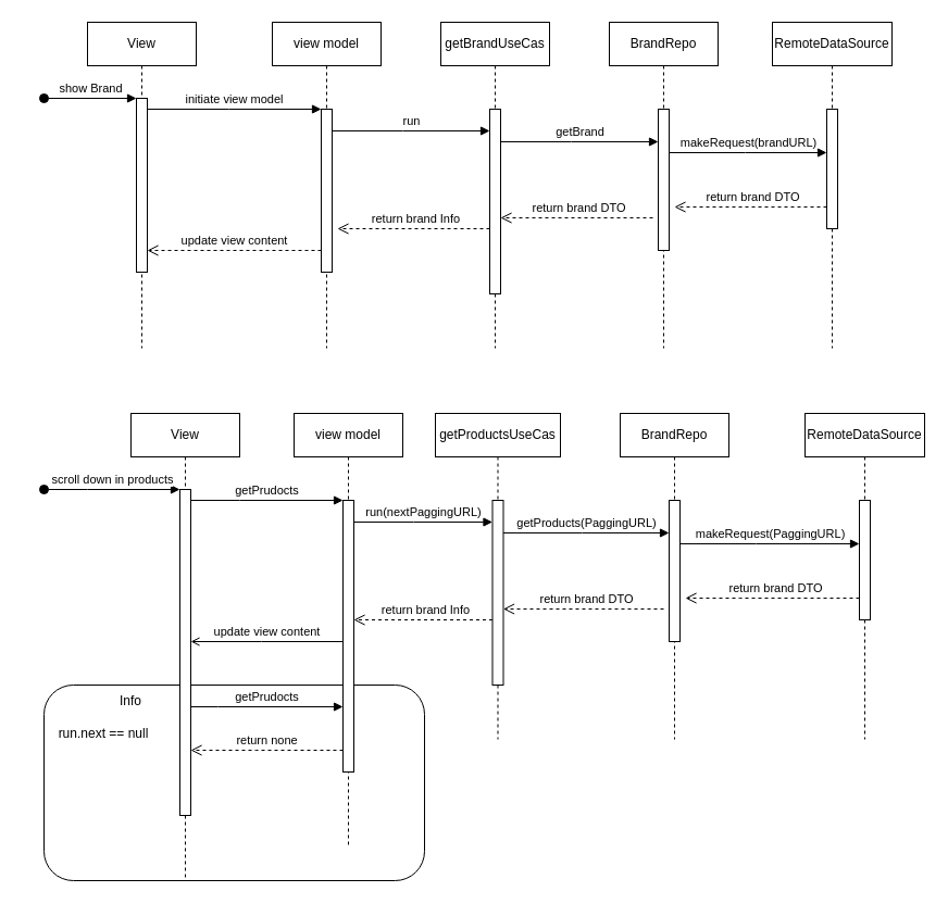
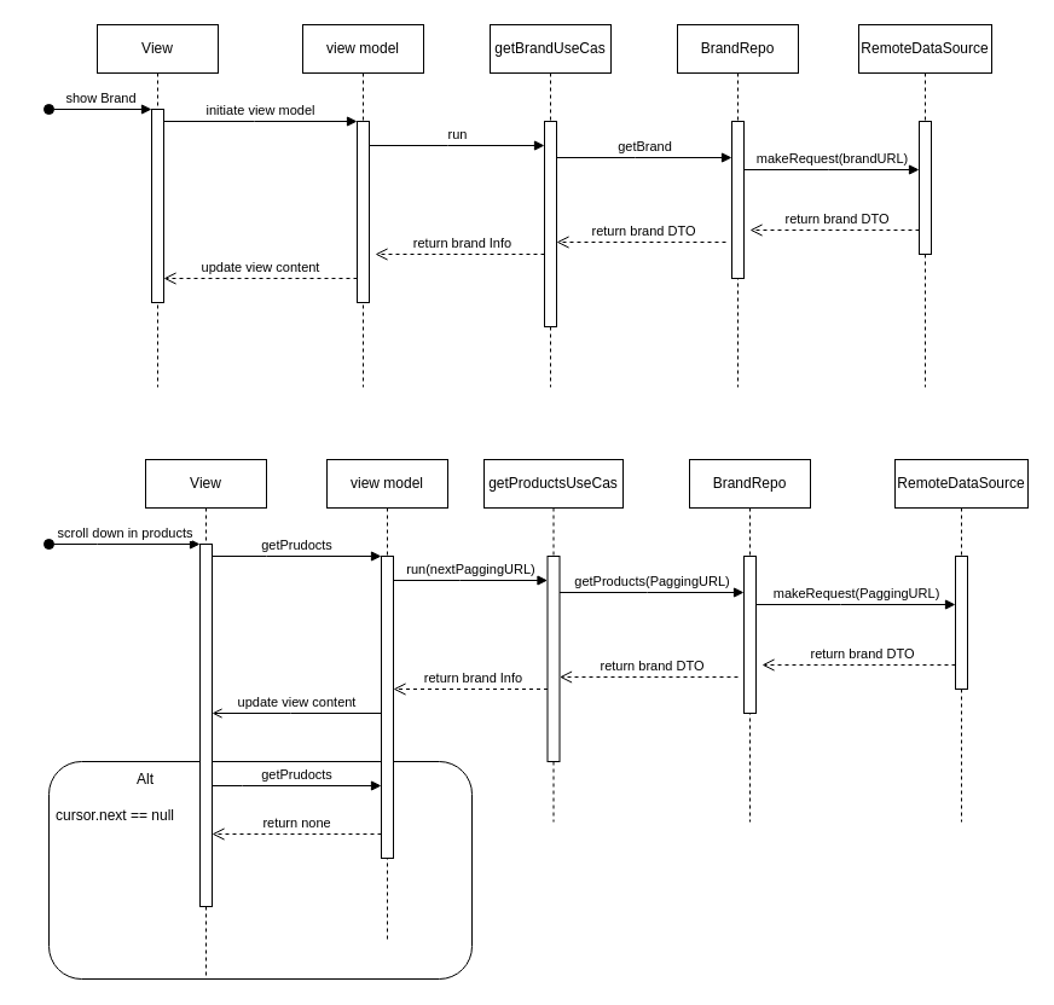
  <mxCell id="0" />
  <mxCell id="1" parent="0" />
  <mxCell id="2" value="" style="rounded=1;whiteSpace=wrap;html=1;" vertex="1" parent="1"><mxGeometry x="40" y="630" width="350" height="180" as="geometry" /></mxCell>
  <mxCell id="3" value="View" style="shape=umlLifeline;perimeter=lifelinePerimeter;whiteSpace=wrap;html=1;container=0;dropTarget=0;collapsible=0;recursiveResize=0;outlineConnect=0;portConstraint=eastwest;newEdgeStyle={&quot;edgeStyle&quot;:&quot;elbowEdgeStyle&quot;,&quot;elbow&quot;:&quot;vertical&quot;,&quot;curved&quot;:0,&quot;rounded&quot;:0};" parent="1" vertex="1"><mxGeometry x="80" y="20" width="100" height="300" as="geometry" /></mxCell>
  <mxCell id="4" value="" style="html=1;points=[];perimeter=orthogonalPerimeter;outlineConnect=0;targetShapes=umlLifeline;portConstraint=eastwest;newEdgeStyle={&quot;edgeStyle&quot;:&quot;elbowEdgeStyle&quot;,&quot;elbow&quot;:&quot;vertical&quot;,&quot;curved&quot;:0,&quot;rounded&quot;:0};" parent="3" vertex="1"><mxGeometry x="45" y="70" width="10" height="160" as="geometry" /></mxCell>
  <mxCell id="5" value="show Brand" style="html=1;verticalAlign=bottom;startArrow=oval;endArrow=block;startSize=8;edgeStyle=elbowEdgeStyle;elbow=vertical;curved=0;rounded=0;" parent="3" target="4" edge="1"><mxGeometry relative="1" as="geometry"><mxPoint x="-40" y="70" as="sourcePoint" /><Array as="points"><mxPoint x="-40" y="70" /></Array></mxGeometry></mxCell>
  <mxCell id="6" value="view model" style="shape=umlLifeline;perimeter=lifelinePerimeter;whiteSpace=wrap;html=1;container=0;dropTarget=0;collapsible=0;recursiveResize=0;outlineConnect=0;portConstraint=eastwest;newEdgeStyle={&quot;edgeStyle&quot;:&quot;elbowEdgeStyle&quot;,&quot;elbow&quot;:&quot;vertical&quot;,&quot;curved&quot;:0,&quot;rounded&quot;:0};" parent="1" vertex="1"><mxGeometry x="250" y="20" width="100" height="300" as="geometry" /></mxCell>
  <mxCell id="7" value="" style="html=1;points=[];perimeter=orthogonalPerimeter;outlineConnect=0;targetShapes=umlLifeline;portConstraint=eastwest;newEdgeStyle={&quot;edgeStyle&quot;:&quot;elbowEdgeStyle&quot;,&quot;elbow&quot;:&quot;vertical&quot;,&quot;curved&quot;:0,&quot;rounded&quot;:0};" parent="6" vertex="1"><mxGeometry x="45" y="80" width="10" height="150" as="geometry" /></mxCell>
  <mxCell id="8" value="initiate view model" style="html=1;verticalAlign=bottom;endArrow=block;edgeStyle=elbowEdgeStyle;elbow=vertical;curved=0;rounded=0;" parent="1" source="4" target="7" edge="1"><mxGeometry relative="1" as="geometry"><mxPoint x="225" y="110" as="sourcePoint" /><Array as="points"><mxPoint x="210" y="100" /></Array></mxGeometry></mxCell>
  <mxCell id="9" value="update view content" style="html=1;verticalAlign=bottom;endArrow=open;dashed=1;endSize=8;edgeStyle=elbowEdgeStyle;elbow=vertical;curved=0;rounded=0;" parent="1" source="7" target="4" edge="1"><mxGeometry relative="1" as="geometry"><mxPoint x="225" y="185" as="targetPoint" /><Array as="points"><mxPoint x="230" y="230" /></Array></mxGeometry></mxCell>
  <mxCell id="10" value="getBrandUseCas" style="shape=umlLifeline;perimeter=lifelinePerimeter;whiteSpace=wrap;html=1;container=0;dropTarget=0;collapsible=0;recursiveResize=0;outlineConnect=0;portConstraint=eastwest;newEdgeStyle={&quot;edgeStyle&quot;:&quot;elbowEdgeStyle&quot;,&quot;elbow&quot;:&quot;vertical&quot;,&quot;curved&quot;:0,&quot;rounded&quot;:0};" vertex="1" parent="1"><mxGeometry x="405" y="20" width="100" height="300" as="geometry" /></mxCell>
  <mxCell id="11" value="" style="html=1;points=[];perimeter=orthogonalPerimeter;outlineConnect=0;targetShapes=umlLifeline;portConstraint=eastwest;newEdgeStyle={&quot;edgeStyle&quot;:&quot;elbowEdgeStyle&quot;,&quot;elbow&quot;:&quot;vertical&quot;,&quot;curved&quot;:0,&quot;rounded&quot;:0};" vertex="1" parent="10"><mxGeometry x="45" y="80" width="10" height="170" as="geometry" /></mxCell>
  <mxCell id="12" value="run" style="html=1;verticalAlign=bottom;endArrow=block;edgeStyle=elbowEdgeStyle;elbow=vertical;curved=0;rounded=0;" edge="1" parent="1" source="7" target="11"><mxGeometry relative="1" as="geometry"><mxPoint x="310" y="120" as="sourcePoint" /><Array as="points"><mxPoint x="370" y="120" /></Array><mxPoint x="455" y="120" as="targetPoint" /></mxGeometry></mxCell>
  <mxCell id="13" value="BrandRepo" style="shape=umlLifeline;perimeter=lifelinePerimeter;whiteSpace=wrap;html=1;container=0;dropTarget=0;collapsible=0;recursiveResize=0;outlineConnect=0;portConstraint=eastwest;newEdgeStyle={&quot;edgeStyle&quot;:&quot;elbowEdgeStyle&quot;,&quot;elbow&quot;:&quot;vertical&quot;,&quot;curved&quot;:0,&quot;rounded&quot;:0};" vertex="1" parent="1"><mxGeometry x="560" y="20" width="100" height="300" as="geometry" /></mxCell>
  <mxCell id="14" value="" style="html=1;points=[];perimeter=orthogonalPerimeter;outlineConnect=0;targetShapes=umlLifeline;portConstraint=eastwest;newEdgeStyle={&quot;edgeStyle&quot;:&quot;elbowEdgeStyle&quot;,&quot;elbow&quot;:&quot;vertical&quot;,&quot;curved&quot;:0,&quot;rounded&quot;:0};" vertex="1" parent="13"><mxGeometry x="45" y="80" width="10" height="130" as="geometry" /></mxCell>
  <mxCell id="15" value="getBrand" style="html=1;verticalAlign=bottom;endArrow=block;edgeStyle=elbowEdgeStyle;elbow=vertical;curved=0;rounded=0;" edge="1" parent="1"><mxGeometry relative="1" as="geometry"><mxPoint x="460" y="130" as="sourcePoint" /><Array as="points"><mxPoint x="525" y="130" /></Array><mxPoint x="605" y="130" as="targetPoint" /></mxGeometry></mxCell>
  <mxCell id="16" value="RemoteDataSource" style="shape=umlLifeline;perimeter=lifelinePerimeter;whiteSpace=wrap;html=1;container=0;dropTarget=0;collapsible=0;recursiveResize=0;outlineConnect=0;portConstraint=eastwest;newEdgeStyle={&quot;edgeStyle&quot;:&quot;elbowEdgeStyle&quot;,&quot;elbow&quot;:&quot;vertical&quot;,&quot;curved&quot;:0,&quot;rounded&quot;:0};" vertex="1" parent="1"><mxGeometry x="710" y="20" width="110" height="300" as="geometry" /></mxCell>
  <mxCell id="17" value="" style="html=1;points=[];perimeter=orthogonalPerimeter;outlineConnect=0;targetShapes=umlLifeline;portConstraint=eastwest;newEdgeStyle={&quot;edgeStyle&quot;:&quot;elbowEdgeStyle&quot;,&quot;elbow&quot;:&quot;vertical&quot;,&quot;curved&quot;:0,&quot;rounded&quot;:0};" vertex="1" parent="16"><mxGeometry x="50" y="80" width="10" height="110" as="geometry" /></mxCell>
  <mxCell id="18" value="makeRequest(brandURL)" style="html=1;verticalAlign=bottom;endArrow=block;edgeStyle=elbowEdgeStyle;elbow=vertical;curved=0;rounded=0;" edge="1" parent="1" source="14"><mxGeometry relative="1" as="geometry"><mxPoint x="620" y="140" as="sourcePoint" /><Array as="points"><mxPoint x="685" y="140" /></Array><mxPoint x="760" y="140" as="targetPoint" /></mxGeometry></mxCell>
  <mxCell id="19" value="return brand DTO" style="html=1;verticalAlign=bottom;endArrow=open;dashed=1;endSize=8;edgeStyle=elbowEdgeStyle;elbow=vertical;curved=0;rounded=0;" edge="1" parent="1" source="17"><mxGeometry x="-0.032" relative="1" as="geometry"><mxPoint x="620" y="190" as="targetPoint" /><Array as="points"><mxPoint x="670" y="190" /><mxPoint x="710" y="200" /></Array><mxPoint x="590" y="320" as="sourcePoint" /><mxPoint as="offset" /></mxGeometry></mxCell>
  <mxCell id="20" value="&lt;meta charset=&quot;utf-8&quot;&gt;&lt;span style=&quot;color: rgb(0, 0, 0); font-family: Helvetica; font-size: 11px; font-style: normal; font-variant-ligatures: normal; font-variant-caps: normal; font-weight: 400; letter-spacing: normal; orphans: 2; text-align: center; text-indent: 0px; text-transform: none; widows: 2; word-spacing: 0px; -webkit-text-stroke-width: 0px; white-space: nowrap; background-color: rgb(255, 255, 255); text-decoration-thickness: initial; text-decoration-style: initial; text-decoration-color: initial; display: inline !important; float: none;&quot;&gt;return brand DTO&lt;/span&gt;" style="html=1;verticalAlign=bottom;endArrow=open;dashed=1;endSize=8;edgeStyle=elbowEdgeStyle;elbow=vertical;curved=0;rounded=0;" edge="1" parent="1"><mxGeometry x="-0.032" relative="1" as="geometry"><mxPoint x="460" y="200" as="targetPoint" /><Array as="points"><mxPoint x="510" y="200" /><mxPoint x="550" y="210" /></Array><mxPoint x="600" y="200" as="sourcePoint" /><mxPoint as="offset" /></mxGeometry></mxCell>
  <mxCell id="21" value="return brand Info" style="html=1;verticalAlign=bottom;endArrow=open;dashed=1;endSize=8;edgeStyle=elbowEdgeStyle;elbow=vertical;curved=0;rounded=0;" edge="1" parent="1"><mxGeometry x="-0.032" relative="1" as="geometry"><mxPoint x="310" y="210" as="targetPoint" /><Array as="points"><mxPoint x="360" y="210" /><mxPoint x="400" y="220" /></Array><mxPoint x="450" y="210" as="sourcePoint" /><mxPoint as="offset" /></mxGeometry></mxCell>
  <mxCell id="22" value="View" style="shape=umlLifeline;perimeter=lifelinePerimeter;whiteSpace=wrap;html=1;container=0;dropTarget=0;collapsible=0;recursiveResize=0;outlineConnect=0;portConstraint=eastwest;newEdgeStyle={&quot;edgeStyle&quot;:&quot;elbowEdgeStyle&quot;,&quot;elbow&quot;:&quot;vertical&quot;,&quot;curved&quot;:0,&quot;rounded&quot;:0};" vertex="1" parent="1"><mxGeometry x="120" y="380" width="100" height="430" as="geometry" /></mxCell>
  <mxCell id="23" value="" style="html=1;points=[];perimeter=orthogonalPerimeter;outlineConnect=0;targetShapes=umlLifeline;portConstraint=eastwest;newEdgeStyle={&quot;edgeStyle&quot;:&quot;elbowEdgeStyle&quot;,&quot;elbow&quot;:&quot;vertical&quot;,&quot;curved&quot;:0,&quot;rounded&quot;:0};" vertex="1" parent="22"><mxGeometry x="45" y="70" width="10" height="300" as="geometry" /></mxCell>
  <mxCell id="24" value="scroll down in products" style="html=1;verticalAlign=bottom;startArrow=oval;endArrow=block;startSize=8;edgeStyle=elbowEdgeStyle;elbow=vertical;curved=0;rounded=0;" edge="1" parent="22" target="23"><mxGeometry relative="1" as="geometry"><mxPoint x="-80" y="70" as="sourcePoint" /><Array as="points"><mxPoint x="-40" y="70" /></Array></mxGeometry></mxCell>
  <mxCell id="25" value="view model" style="shape=umlLifeline;perimeter=lifelinePerimeter;whiteSpace=wrap;html=1;container=0;dropTarget=0;collapsible=0;recursiveResize=0;outlineConnect=0;portConstraint=eastwest;newEdgeStyle={&quot;edgeStyle&quot;:&quot;elbowEdgeStyle&quot;,&quot;elbow&quot;:&quot;vertical&quot;,&quot;curved&quot;:0,&quot;rounded&quot;:0};" vertex="1" parent="1"><mxGeometry x="270" y="380" width="100" height="400" as="geometry" /></mxCell>
  <mxCell id="26" value="" style="html=1;points=[];perimeter=orthogonalPerimeter;outlineConnect=0;targetShapes=umlLifeline;portConstraint=eastwest;newEdgeStyle={&quot;edgeStyle&quot;:&quot;elbowEdgeStyle&quot;,&quot;elbow&quot;:&quot;vertical&quot;,&quot;curved&quot;:0,&quot;rounded&quot;:0};" vertex="1" parent="25"><mxGeometry x="45" y="80" width="10" height="250" as="geometry" /></mxCell>
  <mxCell id="27" value="getPrudocts" style="html=1;verticalAlign=bottom;endArrow=block;edgeStyle=elbowEdgeStyle;elbow=vertical;curved=0;rounded=0;" edge="1" parent="1" source="23" target="26"><mxGeometry relative="1" as="geometry"><mxPoint x="235" y="470" as="sourcePoint" /><Array as="points"><mxPoint x="220" y="460" /></Array></mxGeometry></mxCell>
  <mxCell id="28" value="update view content" style="html=1;verticalAlign=bottom;endArrow=open;edgeStyle=elbowEdgeStyle;elbow=vertical;curved=0;rounded=0;" edge="1" parent="1" source="26" target="23"><mxGeometry relative="1" as="geometry"><mxPoint x="235" y="545" as="targetPoint" /><Array as="points"><mxPoint x="240" y="590" /></Array></mxGeometry></mxCell>
  <mxCell id="29" value="getProductsUseCas" style="shape=umlLifeline;perimeter=lifelinePerimeter;whiteSpace=wrap;html=1;container=0;dropTarget=0;collapsible=0;recursiveResize=0;outlineConnect=0;portConstraint=eastwest;newEdgeStyle={&quot;edgeStyle&quot;:&quot;elbowEdgeStyle&quot;,&quot;elbow&quot;:&quot;vertical&quot;,&quot;curved&quot;:0,&quot;rounded&quot;:0};" vertex="1" parent="1"><mxGeometry x="400" y="380" width="115" height="300" as="geometry" /></mxCell>
  <mxCell id="30" value="" style="html=1;points=[];perimeter=orthogonalPerimeter;outlineConnect=0;targetShapes=umlLifeline;portConstraint=eastwest;newEdgeStyle={&quot;edgeStyle&quot;:&quot;elbowEdgeStyle&quot;,&quot;elbow&quot;:&quot;vertical&quot;,&quot;curved&quot;:0,&quot;rounded&quot;:0};" vertex="1" parent="29"><mxGeometry x="52.5" y="80" width="10" height="170" as="geometry" /></mxCell>
  <mxCell id="31" value="run(nextPaggingURL)" style="html=1;verticalAlign=bottom;endArrow=block;edgeStyle=elbowEdgeStyle;elbow=vertical;curved=0;rounded=0;" edge="1" parent="1" source="26" target="30"><mxGeometry relative="1" as="geometry"><mxPoint x="320" y="480" as="sourcePoint" /><Array as="points"><mxPoint x="380" y="480" /></Array><mxPoint x="465" y="480" as="targetPoint" /></mxGeometry></mxCell>
  <mxCell id="32" value="BrandRepo" style="shape=umlLifeline;perimeter=lifelinePerimeter;whiteSpace=wrap;html=1;container=0;dropTarget=0;collapsible=0;recursiveResize=0;outlineConnect=0;portConstraint=eastwest;newEdgeStyle={&quot;edgeStyle&quot;:&quot;elbowEdgeStyle&quot;,&quot;elbow&quot;:&quot;vertical&quot;,&quot;curved&quot;:0,&quot;rounded&quot;:0};" vertex="1" parent="1"><mxGeometry x="570" y="380" width="100" height="300" as="geometry" /></mxCell>
  <mxCell id="33" value="" style="html=1;points=[];perimeter=orthogonalPerimeter;outlineConnect=0;targetShapes=umlLifeline;portConstraint=eastwest;newEdgeStyle={&quot;edgeStyle&quot;:&quot;elbowEdgeStyle&quot;,&quot;elbow&quot;:&quot;vertical&quot;,&quot;curved&quot;:0,&quot;rounded&quot;:0};" vertex="1" parent="32"><mxGeometry x="45" y="80" width="10" height="130" as="geometry" /></mxCell>
  <mxCell id="34" value="getProducts(PaggingURL)" style="html=1;verticalAlign=bottom;endArrow=block;edgeStyle=elbowEdgeStyle;elbow=horizontal;curved=0;rounded=0;" edge="1" parent="1" source="30"><mxGeometry relative="1" as="geometry"><mxPoint x="470" y="490" as="sourcePoint" /><Array as="points"><mxPoint x="535" y="490" /></Array><mxPoint x="615" y="490" as="targetPoint" /></mxGeometry></mxCell>
  <mxCell id="35" value="RemoteDataSource" style="shape=umlLifeline;perimeter=lifelinePerimeter;whiteSpace=wrap;html=1;container=0;dropTarget=0;collapsible=0;recursiveResize=0;outlineConnect=0;portConstraint=eastwest;newEdgeStyle={&quot;edgeStyle&quot;:&quot;elbowEdgeStyle&quot;,&quot;elbow&quot;:&quot;vertical&quot;,&quot;curved&quot;:0,&quot;rounded&quot;:0};" vertex="1" parent="1"><mxGeometry x="740" y="380" width="110" height="300" as="geometry" /></mxCell>
  <mxCell id="36" value="" style="html=1;points=[];perimeter=orthogonalPerimeter;outlineConnect=0;targetShapes=umlLifeline;portConstraint=eastwest;newEdgeStyle={&quot;edgeStyle&quot;:&quot;elbowEdgeStyle&quot;,&quot;elbow&quot;:&quot;vertical&quot;,&quot;curved&quot;:0,&quot;rounded&quot;:0};" vertex="1" parent="35"><mxGeometry x="50" y="80" width="10" height="110" as="geometry" /></mxCell>
  <mxCell id="37" value="makeRequest(PaggingURL)" style="html=1;verticalAlign=bottom;endArrow=block;edgeStyle=elbowEdgeStyle;elbow=vertical;curved=0;rounded=0;" edge="1" parent="1" source="33" target="36"><mxGeometry relative="1" as="geometry"><mxPoint x="630" y="500" as="sourcePoint" /><Array as="points"><mxPoint x="695" y="500" /></Array><mxPoint x="770" y="500" as="targetPoint" /></mxGeometry></mxCell>
  <mxCell id="38" value="return brand DTO" style="html=1;verticalAlign=bottom;endArrow=open;dashed=1;endSize=8;edgeStyle=elbowEdgeStyle;elbow=vertical;curved=0;rounded=0;" edge="1" parent="1" source="36"><mxGeometry x="-0.032" relative="1" as="geometry"><mxPoint x="630" y="550" as="targetPoint" /><Array as="points"><mxPoint x="680" y="550" /><mxPoint x="720" y="560" /></Array><mxPoint x="600" y="680" as="sourcePoint" /><mxPoint as="offset" /></mxGeometry></mxCell>
  <mxCell id="39" value="&lt;meta charset=&quot;utf-8&quot;&gt;&lt;span style=&quot;color: rgb(0, 0, 0); font-family: Helvetica; font-size: 11px; font-style: normal; font-variant-ligatures: normal; font-variant-caps: normal; font-weight: 400; letter-spacing: normal; orphans: 2; text-align: center; text-indent: 0px; text-transform: none; widows: 2; word-spacing: 0px; -webkit-text-stroke-width: 0px; white-space: nowrap; background-color: rgb(255, 255, 255); text-decoration-thickness: initial; text-decoration-style: initial; text-decoration-color: initial; display: inline !important; float: none;&quot;&gt;return brand DTO&lt;/span&gt;" style="html=1;verticalAlign=bottom;endArrow=open;dashed=1;endSize=8;edgeStyle=elbowEdgeStyle;elbow=vertical;curved=0;rounded=0;" edge="1" parent="1" target="30"><mxGeometry x="-0.032" relative="1" as="geometry"><mxPoint x="470" y="560" as="targetPoint" /><Array as="points"><mxPoint x="520" y="560" /><mxPoint x="560" y="570" /></Array><mxPoint x="610" y="560" as="sourcePoint" /><mxPoint as="offset" /></mxGeometry></mxCell>
  <mxCell id="40" value="return brand Info" style="html=1;verticalAlign=bottom;endArrow=open;dashed=1;endSize=8;edgeStyle=elbowEdgeStyle;elbow=vertical;curved=0;rounded=0;" edge="1" parent="1" source="30" target="26"><mxGeometry x="-0.032" relative="1" as="geometry"><mxPoint x="330" y="570" as="targetPoint" /><Array as="points"><mxPoint x="370" y="570" /><mxPoint x="410" y="580" /></Array><mxPoint x="450" y="570" as="sourcePoint" /><mxPoint as="offset" /></mxGeometry></mxCell>
- <mxCell id="41" value="Info" style="text;html=1;align=center;verticalAlign=middle;whiteSpace=wrap;rounded=0;" vertex="1" parent="1"><mxGeometry x="90" y="630" width="60" height="30" as="geometry" /></mxCell>
+ <mxCell id="41" value="Alt" style="text;html=1;align=center;verticalAlign=middle;whiteSpace=wrap;rounded=0;" vertex="1" parent="1"><mxGeometry x="90" y="630" width="60" height="30" as="geometry" /></mxCell>
  <mxCell id="42" value="getPrudocts" style="html=1;verticalAlign=bottom;endArrow=block;edgeStyle=elbowEdgeStyle;elbow=vertical;curved=0;rounded=0;" edge="1" parent="1" source="23" target="26"><mxGeometry relative="1" as="geometry"><mxPoint x="200" y="680" as="sourcePoint" /><Array as="points"><mxPoint x="200" y="650" /></Array><mxPoint x="310" y="680.005" as="targetPoint" /></mxGeometry></mxCell>
- <mxCell id="43" value="run.next == null" style="text;html=1;align=center;verticalAlign=middle;whiteSpace=wrap;rounded=0;" vertex="1" parent="1"><mxGeometry x="20" y="660" width="150" height="30" as="geometry" /></mxCell>
+ <mxCell id="43" value="cursor.next == null" style="text;html=1;align=center;verticalAlign=middle;whiteSpace=wrap;rounded=0;" vertex="1" parent="1"><mxGeometry x="20" y="660" width="150" height="30" as="geometry" /></mxCell>
  <mxCell id="44" value="return none" style="html=1;verticalAlign=bottom;endArrow=open;dashed=1;endSize=8;edgeStyle=elbowEdgeStyle;elbow=vertical;curved=0;rounded=0;" edge="1" parent="1" source="26" target="23"><mxGeometry relative="1" as="geometry"><mxPoint x="170" y="690" as="targetPoint" /><Array as="points"><mxPoint x="235" y="690" /></Array><mxPoint x="310" y="690" as="sourcePoint" /></mxGeometry></mxCell>
